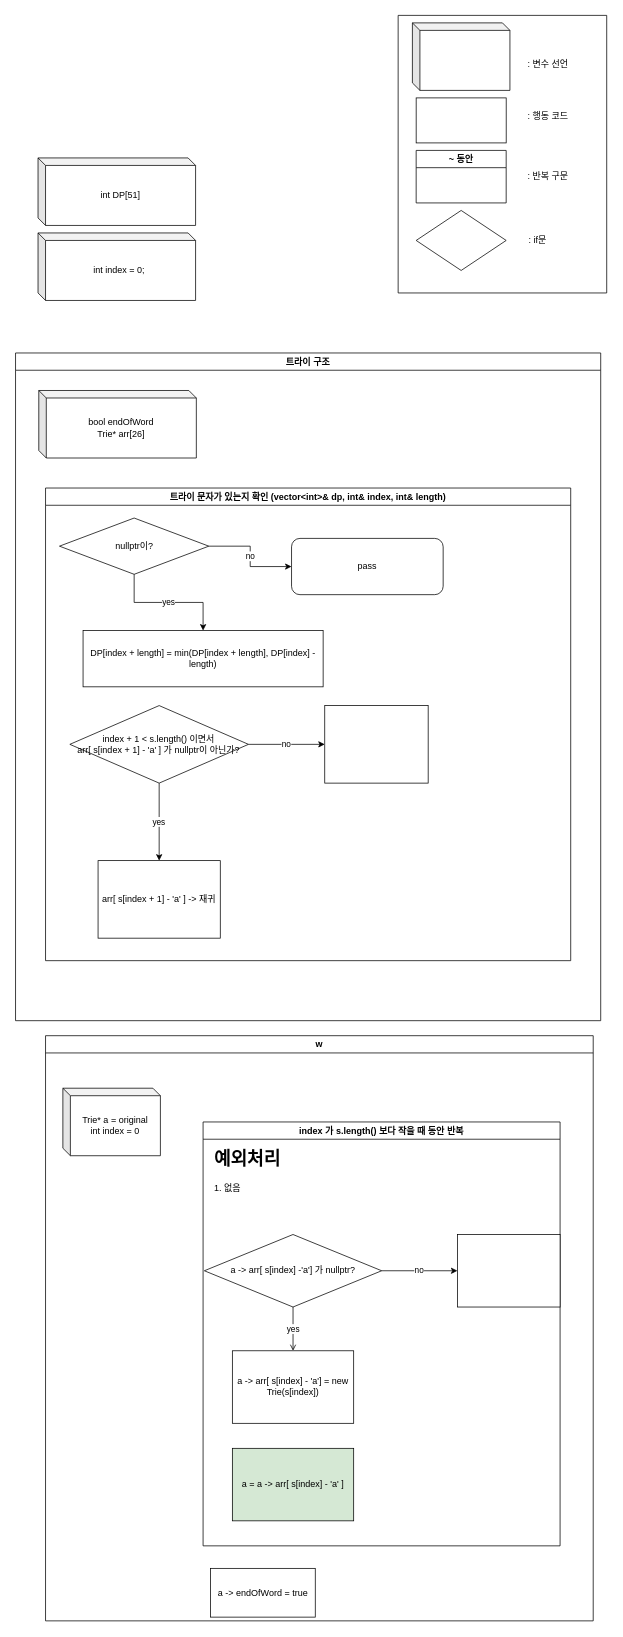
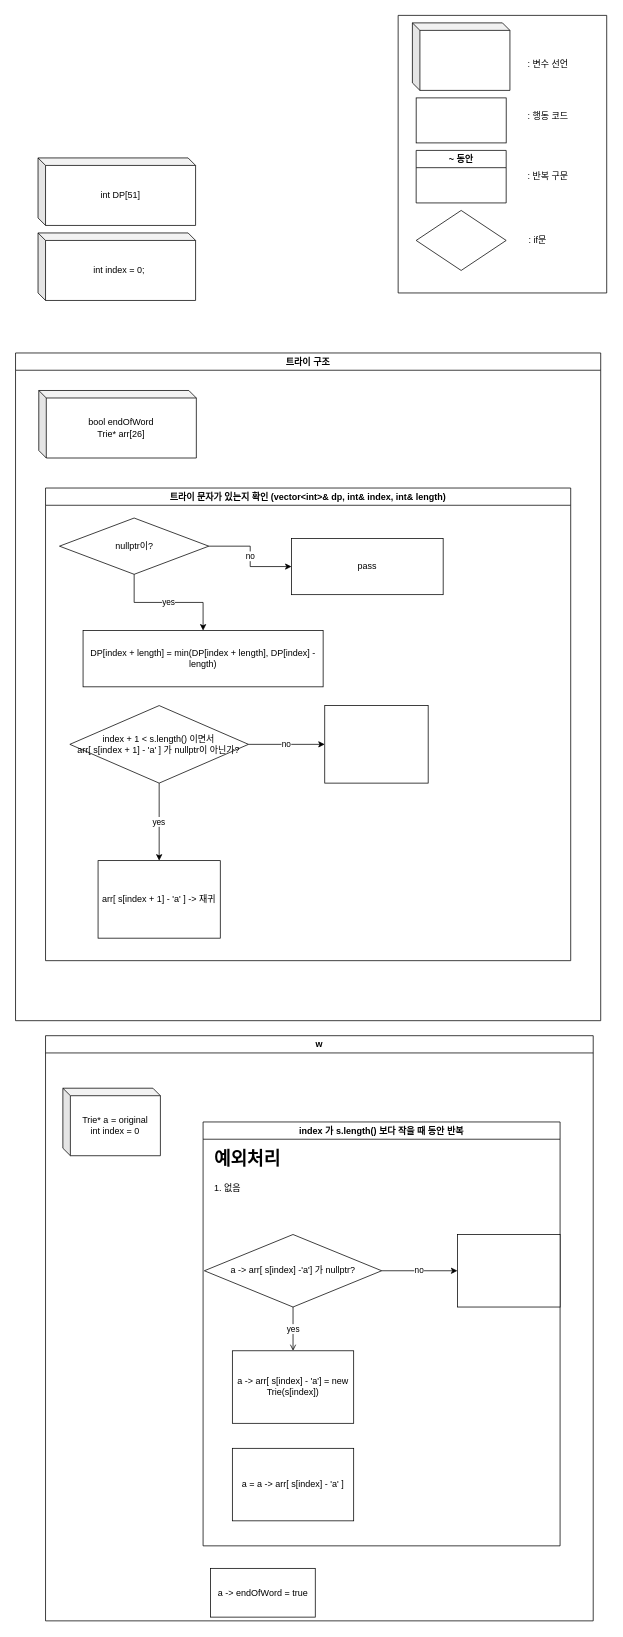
  <mxCell id="0" />
  <mxCell id="1" parent="0" />
  <mxCell id="2" value="" style="swimlane;startSize=0;" vertex="1" parent="1"><mxGeometry x="530" y="20" width="278" height="370" as="geometry" /></mxCell>
  <mxCell id="3" value=": 변수 선언" style="text;html=1;align=center;verticalAlign=middle;whiteSpace=wrap;rounded=0;" vertex="1" parent="2"><mxGeometry x="170" y="50" width="60" height="30" as="geometry" /></mxCell>
  <mxCell id="4" value="" style="rounded=0;whiteSpace=wrap;html=1;" vertex="1" parent="2"><mxGeometry x="24" y="110" width="120" height="60" as="geometry" /></mxCell>
  <mxCell id="5" value=": 행동 코드" style="text;html=1;align=center;verticalAlign=middle;whiteSpace=wrap;rounded=0;" vertex="1" parent="2"><mxGeometry x="170" y="120" width="60" height="30" as="geometry" /></mxCell>
  <mxCell id="6" value="~ 동안" style="swimlane;whiteSpace=wrap;html=1;" vertex="1" parent="2"><mxGeometry x="24" y="180" width="120" height="70" as="geometry" /></mxCell>
  <mxCell id="7" value=": 반복 구문" style="text;html=1;align=center;verticalAlign=middle;whiteSpace=wrap;rounded=0;" vertex="1" parent="2"><mxGeometry x="170" y="200" width="60" height="30" as="geometry" /></mxCell>
  <mxCell id="8" value="" style="rhombus;whiteSpace=wrap;html=1;" vertex="1" parent="2"><mxGeometry x="24" y="260" width="120" height="80" as="geometry" /></mxCell>
  <mxCell id="9" value=": if문" style="text;html=1;align=center;verticalAlign=middle;whiteSpace=wrap;rounded=0;" vertex="1" parent="2"><mxGeometry x="156" y="285" width="60" height="30" as="geometry" /></mxCell>
  <mxCell id="10" value="" style="shape=cube;whiteSpace=wrap;html=1;boundedLbl=1;backgroundOutline=1;darkOpacity=0.05;darkOpacity2=0.1;size=10;" vertex="1" parent="2"><mxGeometry x="19" y="10" width="130" height="90" as="geometry" /></mxCell>
  <mxCell id="11" value="트라이 구조" style="swimlane;whiteSpace=wrap;html=1;" vertex="1" parent="1"><mxGeometry x="20" y="470" width="780" height="890" as="geometry" /></mxCell>
  <mxCell id="12" value="bool endOfWord&lt;br&gt;Trie* arr[26]" style="shape=cube;whiteSpace=wrap;html=1;boundedLbl=1;backgroundOutline=1;darkOpacity=0.05;darkOpacity2=0.1;size=10;" vertex="1" parent="11"><mxGeometry x="31" y="50" width="210" height="90" as="geometry" /></mxCell>
  <mxCell id="13" value="트라이 문자가 있는지 확인 (vector&amp;lt;int&amp;gt;&amp;amp; dp, int&amp;amp; index, int&amp;amp; length)" style="swimlane;whiteSpace=wrap;html=1;" vertex="1" parent="11"><mxGeometry x="40" y="180" width="700" height="630" as="geometry" /></mxCell>
  <mxCell id="14" value="" style="group" vertex="1" connectable="0" parent="13"><mxGeometry x="50" y="40" width="480" height="225" as="geometry" /></mxCell>
  <mxCell id="15" value="nullptr이?" style="rhombus;whiteSpace=wrap;html=1;" vertex="1" parent="14"><mxGeometry x="-31.429" width="199.051" height="75.0" as="geometry" /></mxCell>
  <mxCell id="16" value="DP[index + length] = min(DP[index + length], DP[index] - length)" style="whiteSpace=wrap;html=1;rounded=0;" vertex="1" parent="14"><mxGeometry y="149.997" width="320" height="75.003" as="geometry" /></mxCell>
  <mxCell id="17" value="yes" style="edgeStyle=orthogonalEdgeStyle;rounded=0;orthogonalLoop=1;jettySize=auto;html=1;" edge="1" parent="14" source="15" target="16"><mxGeometry relative="1" as="geometry" /></mxCell>
- <mxCell id="18" value="pass" style="whiteSpace=wrap;html=1;rounded=1;" vertex="1" parent="14"><mxGeometry x="277.895" y="27.155" width="202.105" height="75.003" as="geometry" /></mxCell>
+ <mxCell id="18" value="pass" style="whiteSpace=wrap;html=1;rounded=0;" vertex="1" parent="14"><mxGeometry x="277.895" y="27.155" width="202.105" height="75.003" as="geometry" /></mxCell>
  <mxCell id="19" value="no" style="edgeStyle=orthogonalEdgeStyle;rounded=0;orthogonalLoop=1;jettySize=auto;html=1;" edge="1" parent="14" source="15" target="18"><mxGeometry relative="1" as="geometry" /></mxCell>
  <mxCell id="20" value="" style="group" vertex="1" connectable="0" parent="13"><mxGeometry x="70" y="290" width="440" height="310" as="geometry" /></mxCell>
  <mxCell id="21" value="index + 1 &amp;lt; s.length() 이면서&lt;br&gt;arr[ s[index + 1] - 'a' ] 가 nullptr이 아닌가?" style="rhombus;whiteSpace=wrap;html=1;" vertex="1" parent="20"><mxGeometry x="-37.591" width="238.077" height="103.333" as="geometry" /></mxCell>
  <mxCell id="22" value="arr[ s[index + 1] - 'a' ] -&amp;gt; 재귀" style="whiteSpace=wrap;html=1;rounded=0;" vertex="1" parent="20"><mxGeometry y="206.667" width="162.895" height="103.333" as="geometry" /></mxCell>
  <mxCell id="23" value="yes" style="edgeStyle=orthogonalEdgeStyle;rounded=0;orthogonalLoop=1;jettySize=auto;html=1;" edge="1" parent="20" source="21" target="22"><mxGeometry relative="1" as="geometry" /></mxCell>
  <mxCell id="24" value="" style="whiteSpace=wrap;html=1;rounded=0;" vertex="1" parent="20"><mxGeometry x="302.166" width="137.834" height="103.333" as="geometry" /></mxCell>
  <mxCell id="25" value="no" style="edgeStyle=orthogonalEdgeStyle;rounded=0;orthogonalLoop=1;jettySize=auto;html=1;" edge="1" parent="20" source="21" target="24"><mxGeometry relative="1" as="geometry" /></mxCell>
  <mxCell id="26" value="int index = 0;&amp;nbsp;&lt;br&gt;" style="shape=cube;whiteSpace=wrap;html=1;boundedLbl=1;backgroundOutline=1;darkOpacity=0.05;darkOpacity2=0.1;size=10;" vertex="1" parent="1"><mxGeometry x="50" y="310" width="210" height="90" as="geometry" /></mxCell>
  <mxCell id="27" value="int DP[51]" style="shape=cube;whiteSpace=wrap;html=1;boundedLbl=1;backgroundOutline=1;darkOpacity=0.05;darkOpacity2=0.1;size=10;" vertex="1" parent="1"><mxGeometry x="50" y="210" width="210" height="90" as="geometry" /></mxCell>
  <mxCell id="28" value="w" style="swimlane;whiteSpace=wrap;html=1;" vertex="1" parent="1"><mxGeometry x="60" y="1380" width="730" height="780" as="geometry" /></mxCell>
  <mxCell id="29" value="Trie* a = original&lt;br&gt;int index = 0" style="shape=cube;whiteSpace=wrap;html=1;boundedLbl=1;backgroundOutline=1;darkOpacity=0.05;darkOpacity2=0.1;size=10;" vertex="1" parent="28"><mxGeometry x="23.1" y="70" width="130" height="90" as="geometry" /></mxCell>
  <mxCell id="30" value="a -&amp;gt; endOfWord = true" style="rounded=0;whiteSpace=wrap;html=1;" vertex="1" parent="28"><mxGeometry x="220" y="710" width="139.51" height="65" as="geometry" /></mxCell>
  <mxCell id="31" value="index 가 s.length() 보다 작을 때 동안 반복" style="swimlane;whiteSpace=wrap;html=1;" vertex="1" parent="1"><mxGeometry x="270" y="1495" width="475.85" height="565" as="geometry" /></mxCell>
  <mxCell id="32" value="&lt;h1&gt;예외처리&lt;/h1&gt;&lt;p&gt;1. 없음&lt;/p&gt;" style="text;html=1;strokeColor=none;fillColor=none;spacing=5;spacingTop=-20;whiteSpace=wrap;overflow=hidden;rounded=0;" vertex="1" parent="31"><mxGeometry x="10" y="30" width="386" height="120" as="geometry" /></mxCell>
  <mxCell id="33" value="" style="group" vertex="1" connectable="0" parent="31"><mxGeometry x="39" y="150" width="436.85" height="290" as="geometry" /></mxCell>
  <mxCell id="34" value="a -&amp;gt; arr[ s[index] -'a'] 가 nullptr?" style="rhombus;whiteSpace=wrap;html=1;" vertex="1" parent="33"><mxGeometry x="-37.322" width="236.373" height="96.667" as="geometry" /></mxCell>
  <mxCell id="35" value="a -&amp;gt; arr[ s[index] - 'a'] = new Trie(s[index])" style="whiteSpace=wrap;html=1;rounded=0;" vertex="1" parent="33"><mxGeometry y="155.003" width="161.729" height="96.667" as="geometry" /></mxCell>
  <mxCell id="36" value="yes" style="edgeStyle=orthogonalEdgeStyle;rounded=0;orthogonalLoop=1;jettySize=auto;html=1;endArrow=open;" edge="1" parent="33" source="34" target="35"><mxGeometry relative="1" as="geometry" /></mxCell>
  <mxCell id="37" value="" style="whiteSpace=wrap;html=1;rounded=0;" vertex="1" parent="33"><mxGeometry x="300.003" width="136.847" height="96.667" as="geometry" /></mxCell>
  <mxCell id="38" value="no" style="edgeStyle=orthogonalEdgeStyle;rounded=0;orthogonalLoop=1;jettySize=auto;html=1;" edge="1" parent="33" source="34" target="37"><mxGeometry relative="1" as="geometry" /></mxCell>
- <mxCell id="39" value="a = a -&amp;gt; arr[ s[index] - 'a' ]" style="whiteSpace=wrap;html=1;rounded=0;fillColor=#d5e8d4;" vertex="1" parent="31"><mxGeometry x="39" y="435.003" width="161.729" height="96.667" as="geometry" /></mxCell>
+ <mxCell id="39" value="a = a -&amp;gt; arr[ s[index] - 'a' ]" style="whiteSpace=wrap;html=1;rounded=0;" vertex="1" parent="31"><mxGeometry x="39" y="435.003" width="161.729" height="96.667" as="geometry" /></mxCell>
